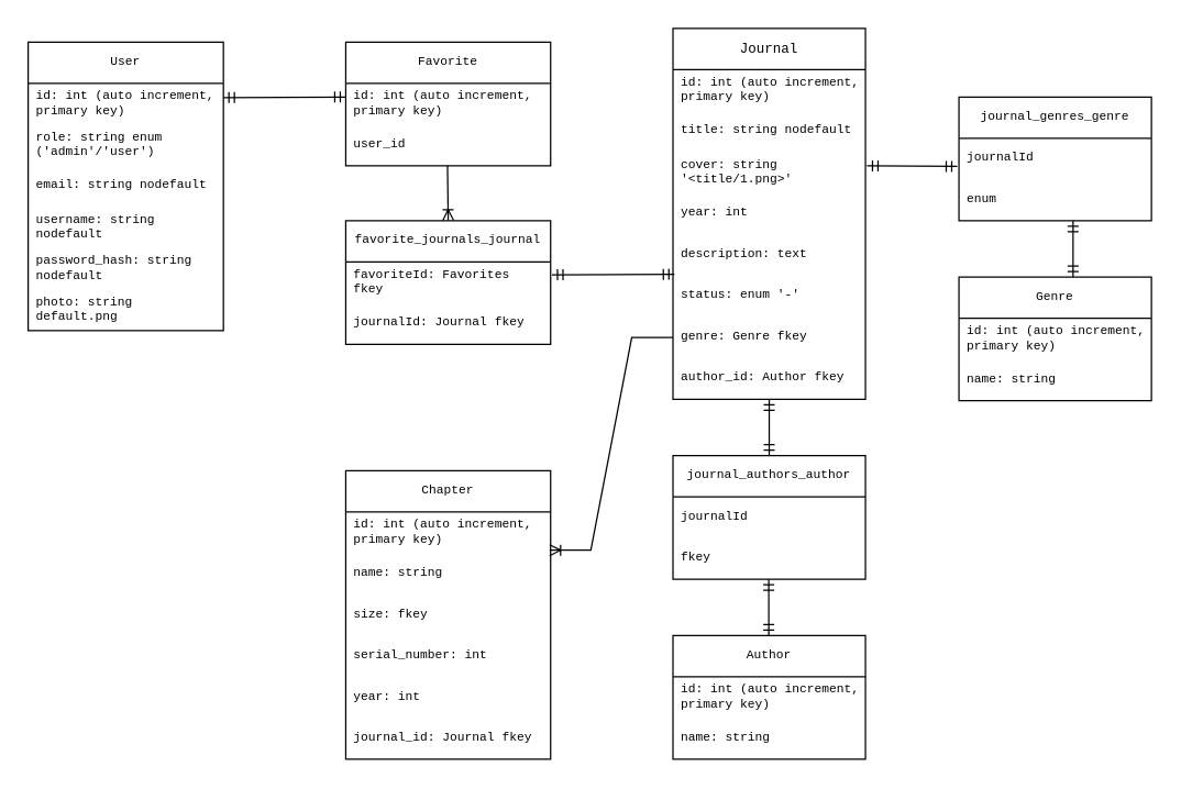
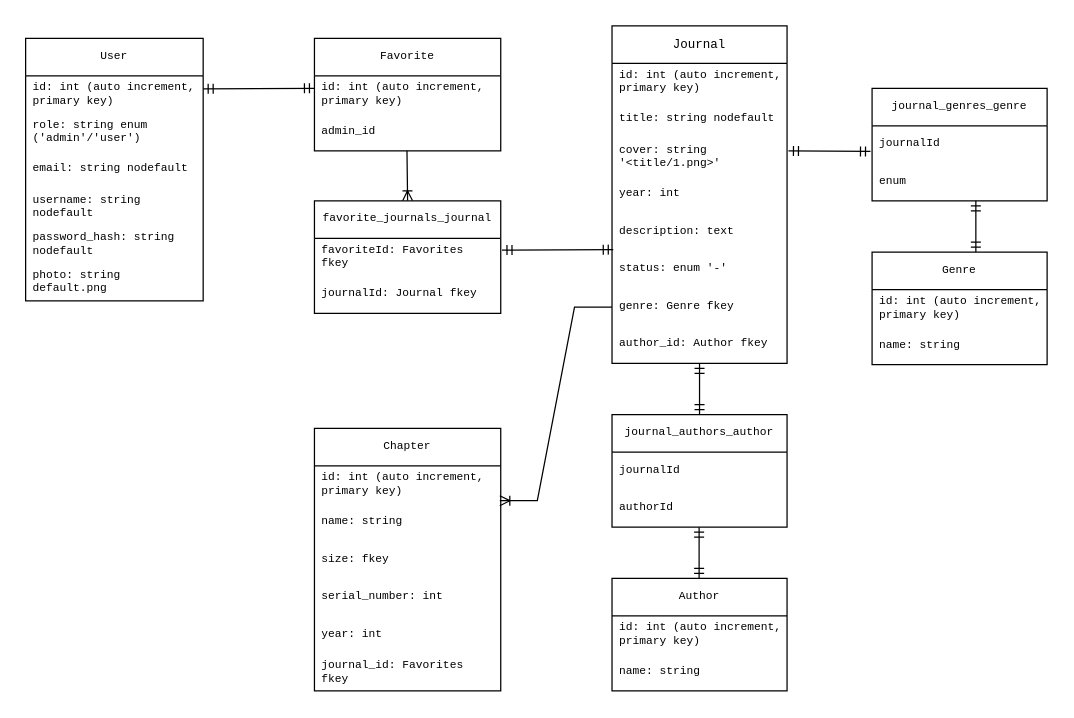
  <mxCell id="0" />
  <mxCell id="1" parent="0" />
  <mxCell id="2" value="User" style="swimlane;fontStyle=0;childLayout=stackLayout;horizontal=1;startSize=30;horizontalStack=0;resizeParent=1;resizeParentMax=0;resizeLast=0;collapsible=1;marginBottom=0;whiteSpace=wrap;html=1;fontSize=9;fontFamily=Courier New;" parent="1" vertex="1"><mxGeometry x="20" y="30" width="142" height="210" as="geometry"><mxRectangle x="120" y="70" width="70" height="30" as="alternateBounds" /></mxGeometry></mxCell>
  <mxCell id="3" value="&lt;div style=&quot;font-size: 9px;&quot;&gt;&lt;font style=&quot;font-size: 9px;&quot;&gt;id: int (auto increment, primary key)&lt;/font&gt;&lt;/div&gt;" style="text;strokeColor=none;fillColor=none;align=left;verticalAlign=middle;spacingLeft=4;spacingRight=4;overflow=hidden;points=[[0,0.5],[1,0.5]];portConstraint=eastwest;rotatable=0;whiteSpace=wrap;html=1;fontSize=9;fontFamily=Courier New;" parent="2" vertex="1"><mxGeometry y="30" width="142" height="30" as="geometry" /></mxCell>
  <mxCell id="4" value="&lt;div style=&quot;font-size: 9px;&quot;&gt;role: string enum&lt;/div&gt;('admin'/'user')" style="text;strokeColor=none;fillColor=none;align=left;verticalAlign=middle;spacingLeft=4;spacingRight=4;overflow=hidden;points=[[0,0.5],[1,0.5]];portConstraint=eastwest;rotatable=0;whiteSpace=wrap;html=1;fontSize=9;fontFamily=Courier New;" parent="2" vertex="1"><mxGeometry y="60" width="142" height="30" as="geometry" /></mxCell>
  <mxCell id="5" value="email: string nodefault" style="text;strokeColor=none;fillColor=none;align=left;verticalAlign=middle;spacingLeft=4;spacingRight=4;overflow=hidden;points=[[0,0.5],[1,0.5]];portConstraint=eastwest;rotatable=0;whiteSpace=wrap;html=1;fontSize=9;fontFamily=Courier New;" parent="2" vertex="1"><mxGeometry y="90" width="142" height="30" as="geometry" /></mxCell>
  <mxCell id="6" value="username: string nodefault" style="text;strokeColor=none;fillColor=none;align=left;verticalAlign=middle;spacingLeft=4;spacingRight=4;overflow=hidden;points=[[0,0.5],[1,0.5]];portConstraint=eastwest;rotatable=0;whiteSpace=wrap;html=1;fontSize=9;fontFamily=Courier New;" parent="2" vertex="1"><mxGeometry y="120" width="142" height="30" as="geometry" /></mxCell>
  <mxCell id="7" value="password_hash: string nodefault" style="text;strokeColor=none;fillColor=none;align=left;verticalAlign=middle;spacingLeft=4;spacingRight=4;overflow=hidden;points=[[0,0.5],[1,0.5]];portConstraint=eastwest;rotatable=0;whiteSpace=wrap;html=1;fontSize=9;fontFamily=Courier New;" parent="2" vertex="1"><mxGeometry y="150" width="142" height="30" as="geometry" /></mxCell>
  <mxCell id="8" value="photo: string default.png" style="text;strokeColor=none;fillColor=none;align=left;verticalAlign=middle;spacingLeft=4;spacingRight=4;overflow=hidden;points=[[0,0.5],[1,0.5]];portConstraint=eastwest;rotatable=0;whiteSpace=wrap;html=1;fontSize=9;fontFamily=Courier New;" parent="2" vertex="1"><mxGeometry y="180" width="142" height="30" as="geometry" /></mxCell>
  <mxCell id="9" value="Favorite" style="swimlane;fontStyle=0;childLayout=stackLayout;horizontal=1;startSize=30;horizontalStack=0;resizeParent=1;resizeParentMax=0;resizeLast=0;collapsible=1;marginBottom=0;whiteSpace=wrap;html=1;fontSize=9;fontFamily=Courier New;" parent="1" vertex="1"><mxGeometry x="251" y="30" width="149" height="90" as="geometry" /></mxCell>
  <mxCell id="10" value="&lt;div style=&quot;font-size: 9px;&quot;&gt;&lt;font style=&quot;font-size: 9px;&quot;&gt;id: int (auto increment, primary key)&lt;/font&gt;&lt;/div&gt;" style="text;strokeColor=none;fillColor=none;align=left;verticalAlign=middle;spacingLeft=4;spacingRight=4;overflow=hidden;points=[[0,0.5],[1,0.5]];portConstraint=eastwest;rotatable=0;whiteSpace=wrap;html=1;fontSize=9;fontFamily=Courier New;" parent="9" vertex="1"><mxGeometry y="30" width="149" height="30" as="geometry" /></mxCell>
- <mxCell id="11" value="user_id" style="text;strokeColor=none;fillColor=none;align=left;verticalAlign=middle;spacingLeft=4;spacingRight=4;overflow=hidden;points=[[0,0.5],[1,0.5]];portConstraint=eastwest;rotatable=0;whiteSpace=wrap;html=1;fontSize=9;fontFamily=Courier New;" parent="9" vertex="1"><mxGeometry y="60" width="149" height="30" as="geometry" /></mxCell>
+ <mxCell id="11" value="admin_id" style="text;strokeColor=none;fillColor=none;align=left;verticalAlign=middle;spacingLeft=4;spacingRight=4;overflow=hidden;points=[[0,0.5],[1,0.5]];portConstraint=eastwest;rotatable=0;whiteSpace=wrap;html=1;fontSize=9;fontFamily=Courier New;" parent="9" vertex="1"><mxGeometry y="60" width="149" height="30" as="geometry" /></mxCell>
  <mxCell id="12" value="&lt;div style=&quot;font-size: 10px;&quot;&gt;Journal&lt;/div&gt;" style="swimlane;fontStyle=0;childLayout=stackLayout;horizontal=1;startSize=30;horizontalStack=0;resizeParent=1;resizeParentMax=0;resizeLast=0;collapsible=1;marginBottom=0;whiteSpace=wrap;html=1;fontSize=10;fontFamily=Courier New;" parent="1" vertex="1"><mxGeometry x="489" y="20" width="140" height="270" as="geometry"><mxRectangle x="120" y="70" width="70" height="30" as="alternateBounds" /></mxGeometry></mxCell>
  <mxCell id="13" value="&lt;div style=&quot;font-size: 9px;&quot;&gt;&lt;font style=&quot;font-size: 9px;&quot;&gt;id: int (auto increment, primary key)&lt;/font&gt;&lt;/div&gt;" style="text;strokeColor=none;fillColor=none;align=left;verticalAlign=middle;spacingLeft=4;spacingRight=4;overflow=hidden;points=[[0,0.5],[1,0.5]];portConstraint=eastwest;rotatable=0;whiteSpace=wrap;html=1;fontSize=9;fontFamily=Courier New;" parent="12" vertex="1"><mxGeometry y="30" width="140" height="30" as="geometry" /></mxCell>
  <mxCell id="14" value="title: string nodefault" style="text;strokeColor=none;fillColor=none;align=left;verticalAlign=middle;spacingLeft=4;spacingRight=4;overflow=hidden;points=[[0,0.5],[1,0.5]];portConstraint=eastwest;rotatable=0;whiteSpace=wrap;html=1;fontSize=9;fontFamily=Courier New;" parent="12" vertex="1"><mxGeometry y="60" width="140" height="30" as="geometry" /></mxCell>
  <mxCell id="15" value="cover: string '&amp;lt;title/1.png&amp;gt;'" style="text;strokeColor=none;fillColor=none;align=left;verticalAlign=middle;spacingLeft=4;spacingRight=4;overflow=hidden;points=[[0,0.5],[1,0.5]];portConstraint=eastwest;rotatable=0;whiteSpace=wrap;html=1;fontSize=9;fontFamily=Courier New;" parent="12" vertex="1"><mxGeometry y="90" width="140" height="30" as="geometry" /></mxCell>
  <mxCell id="16" value="year: int" style="text;strokeColor=none;fillColor=none;align=left;verticalAlign=middle;spacingLeft=4;spacingRight=4;overflow=hidden;points=[[0,0.5],[1,0.5]];portConstraint=eastwest;rotatable=0;whiteSpace=wrap;html=1;fontSize=9;fontFamily=Courier New;" parent="12" vertex="1"><mxGeometry y="120" width="140" height="30" as="geometry" /></mxCell>
  <mxCell id="17" value="description: text" style="text;strokeColor=none;fillColor=none;align=left;verticalAlign=middle;spacingLeft=4;spacingRight=4;overflow=hidden;points=[[0,0.5],[1,0.5]];portConstraint=eastwest;rotatable=0;whiteSpace=wrap;html=1;fontSize=9;fontFamily=Courier New;" parent="12" vertex="1"><mxGeometry y="150" width="140" height="30" as="geometry" /></mxCell>
  <mxCell id="18" value="status: enum '-'" style="text;strokeColor=none;fillColor=none;align=left;verticalAlign=middle;spacingLeft=4;spacingRight=4;overflow=hidden;points=[[0,0.5],[1,0.5]];portConstraint=eastwest;rotatable=0;whiteSpace=wrap;html=1;fontSize=9;fontFamily=Courier New;" parent="12" vertex="1"><mxGeometry y="180" width="140" height="30" as="geometry" /></mxCell>
  <mxCell id="19" value="genre: Genre fkey" style="text;strokeColor=none;fillColor=none;align=left;verticalAlign=middle;spacingLeft=4;spacingRight=4;overflow=hidden;points=[[0,0.5],[1,0.5]];portConstraint=eastwest;rotatable=0;whiteSpace=wrap;html=1;fontSize=9;fontFamily=Courier New;" parent="12" vertex="1"><mxGeometry y="210" width="140" height="30" as="geometry" /></mxCell>
  <mxCell id="20" value="&lt;div style=&quot;font-size: 9px;&quot;&gt;author_id: Author fkey&lt;/div&gt;" style="text;strokeColor=none;fillColor=none;align=left;verticalAlign=middle;spacingLeft=4;spacingRight=4;overflow=hidden;points=[[0,0.5],[1,0.5]];portConstraint=eastwest;rotatable=0;whiteSpace=wrap;html=1;fontSize=9;fontFamily=Courier New;" parent="12" vertex="1"><mxGeometry y="240" width="140" height="30" as="geometry" /></mxCell>
  <mxCell id="21" value="Chapter" style="swimlane;fontStyle=0;childLayout=stackLayout;horizontal=1;startSize=30;horizontalStack=0;resizeParent=1;resizeParentMax=0;resizeLast=0;collapsible=1;marginBottom=0;whiteSpace=wrap;html=1;fontSize=9;fontFamily=Courier New;" parent="1" vertex="1"><mxGeometry x="251" y="342" width="149" height="210" as="geometry"><mxRectangle x="120" y="70" width="70" height="30" as="alternateBounds" /></mxGeometry></mxCell>
  <mxCell id="22" value="&lt;div style=&quot;font-size: 9px;&quot;&gt;&lt;font style=&quot;font-size: 9px;&quot;&gt;id: int (auto increment, primary key)&lt;br style=&quot;font-size: 9px;&quot;&gt;&lt;/font&gt;&lt;/div&gt;" style="text;strokeColor=none;fillColor=none;align=left;verticalAlign=middle;spacingLeft=4;spacingRight=4;overflow=hidden;points=[[0,0.5],[1,0.5]];portConstraint=eastwest;rotatable=0;whiteSpace=wrap;html=1;fontSize=9;fontFamily=Courier New;" parent="21" vertex="1"><mxGeometry y="30" width="149" height="30" as="geometry" /></mxCell>
  <mxCell id="23" value="name: string" style="text;strokeColor=none;fillColor=none;align=left;verticalAlign=middle;spacingLeft=4;spacingRight=4;overflow=hidden;points=[[0,0.5],[1,0.5]];portConstraint=eastwest;rotatable=0;whiteSpace=wrap;html=1;fontSize=9;fontFamily=Courier New;" parent="21" vertex="1"><mxGeometry y="60" width="149" height="30" as="geometry" /></mxCell>
  <mxCell id="24" value="size: fkey" style="text;strokeColor=none;fillColor=none;align=left;verticalAlign=middle;spacingLeft=4;spacingRight=4;overflow=hidden;points=[[0,0.5],[1,0.5]];portConstraint=eastwest;rotatable=0;whiteSpace=wrap;html=1;fontSize=9;fontFamily=Courier New;" parent="21" vertex="1"><mxGeometry y="90" width="149" height="30" as="geometry" /></mxCell>
  <mxCell id="25" value="serial_number: int" style="text;strokeColor=none;fillColor=none;align=left;verticalAlign=middle;spacingLeft=4;spacingRight=4;overflow=hidden;points=[[0,0.5],[1,0.5]];portConstraint=eastwest;rotatable=0;whiteSpace=wrap;html=1;fontSize=9;fontFamily=Courier New;" parent="21" vertex="1"><mxGeometry y="120" width="149" height="30" as="geometry" /></mxCell>
  <mxCell id="26" value="year: int" style="text;strokeColor=none;fillColor=none;align=left;verticalAlign=middle;spacingLeft=4;spacingRight=4;overflow=hidden;points=[[0,0.5],[1,0.5]];portConstraint=eastwest;rotatable=0;whiteSpace=wrap;html=1;fontSize=9;fontFamily=Courier New;" parent="21" vertex="1"><mxGeometry y="150" width="149" height="30" as="geometry" /></mxCell>
- <mxCell id="27" value="&lt;div style=&quot;font-size: 9px;&quot;&gt;journal_id: Journal fkey&lt;/div&gt;" style="text;strokeColor=none;fillColor=none;align=left;verticalAlign=middle;spacingLeft=4;spacingRight=4;overflow=hidden;points=[[0,0.5],[1,0.5]];portConstraint=eastwest;rotatable=0;whiteSpace=wrap;html=1;fontSize=9;fontFamily=Courier New;" parent="21" vertex="1"><mxGeometry y="180" width="149" height="30" as="geometry" /></mxCell>
+ <mxCell id="27" value="&lt;div style=&quot;font-size: 9px;&quot;&gt;journal_id: Favorites fkey&lt;/div&gt;" style="text;strokeColor=none;fillColor=none;align=left;verticalAlign=middle;spacingLeft=4;spacingRight=4;overflow=hidden;points=[[0,0.5],[1,0.5]];portConstraint=eastwest;rotatable=0;whiteSpace=wrap;html=1;fontSize=9;fontFamily=Courier New;" parent="21" vertex="1"><mxGeometry y="180" width="149" height="30" as="geometry" /></mxCell>
  <mxCell id="28" value="Author" style="swimlane;fontStyle=0;childLayout=stackLayout;horizontal=1;startSize=30;horizontalStack=0;resizeParent=1;resizeParentMax=0;resizeLast=0;collapsible=1;marginBottom=0;whiteSpace=wrap;html=1;fontSize=9;fontFamily=Courier New;" parent="1" vertex="1"><mxGeometry x="489" y="462" width="140" height="90" as="geometry" /></mxCell>
  <mxCell id="29" value="&lt;div style=&quot;font-size: 9px;&quot;&gt;&lt;font style=&quot;font-size: 9px;&quot;&gt;id: int (auto increment, primary key)&lt;/font&gt;&lt;/div&gt;" style="text;strokeColor=none;fillColor=none;align=left;verticalAlign=middle;spacingLeft=4;spacingRight=4;overflow=hidden;points=[[0,0.5],[1,0.5]];portConstraint=eastwest;rotatable=0;whiteSpace=wrap;html=1;fontSize=9;fontFamily=Courier New;" parent="28" vertex="1"><mxGeometry y="30" width="140" height="30" as="geometry" /></mxCell>
  <mxCell id="30" value="name: string" style="text;strokeColor=none;fillColor=none;align=left;verticalAlign=middle;spacingLeft=4;spacingRight=4;overflow=hidden;points=[[0,0.5],[1,0.5]];portConstraint=eastwest;rotatable=0;whiteSpace=wrap;html=1;fontSize=9;fontFamily=Courier New;" parent="28" vertex="1"><mxGeometry y="60" width="140" height="30" as="geometry" /></mxCell>
  <mxCell id="31" value="" style="edgeStyle=entityRelationEdgeStyle;fontSize=9;html=1;endArrow=ERoneToMany;rounded=0;entryX=0.995;entryY=-0.072;entryDx=0;entryDy=0;entryPerimeter=0;" parent="1" source="19" target="23" edge="1"><mxGeometry width="100" height="100" relative="1" as="geometry"><mxPoint x="480" y="250" as="sourcePoint" /><mxPoint x="450" y="200" as="targetPoint" /></mxGeometry></mxCell>
  <mxCell id="32" value="" style="html=1;endArrow=ERoneToMany;rounded=0;entryX=0.5;entryY=0;entryDx=0;entryDy=0;fontSize=9;" parent="1" target="33" edge="1"><mxGeometry width="100" height="100" relative="1" as="geometry"><mxPoint x="325" y="120" as="sourcePoint" /><mxPoint x="351.18" y="140.34" as="targetPoint" /></mxGeometry></mxCell>
  <mxCell id="33" value="favorite_journals_journal" style="swimlane;fontStyle=0;childLayout=stackLayout;horizontal=1;startSize=30;horizontalStack=0;resizeParent=1;resizeParentMax=0;resizeLast=0;collapsible=1;marginBottom=0;whiteSpace=wrap;html=1;fontSize=9;fontFamily=Courier New;" parent="1" vertex="1"><mxGeometry x="251" y="160" width="149" height="90" as="geometry" /></mxCell>
  <mxCell id="34" value="favoriteId: Favorites fkey" style="text;strokeColor=none;fillColor=none;align=left;verticalAlign=middle;spacingLeft=4;spacingRight=4;overflow=hidden;points=[[0,0.5],[1,0.5]];portConstraint=eastwest;rotatable=0;whiteSpace=wrap;html=1;fontSize=9;fontFamily=Courier New;" parent="33" vertex="1"><mxGeometry y="30" width="149" height="30" as="geometry" /></mxCell>
  <mxCell id="35" value="journalId: Journal fkey" style="text;strokeColor=none;fillColor=none;align=left;verticalAlign=middle;spacingLeft=4;spacingRight=4;overflow=hidden;points=[[0,0.5],[1,0.5]];portConstraint=eastwest;rotatable=0;whiteSpace=wrap;html=1;fontSize=9;fontFamily=Courier New;" parent="33" vertex="1"><mxGeometry y="60" width="149" height="30" as="geometry" /></mxCell>
  <mxCell id="36" value="" style="fontSize=9;html=1;endArrow=ERmandOne;startArrow=ERmandOne;rounded=0;" parent="1" edge="1"><mxGeometry width="100" height="100" relative="1" as="geometry"><mxPoint x="162" y="70.42" as="sourcePoint" /><mxPoint x="251" y="70" as="targetPoint" /></mxGeometry></mxCell>
  <mxCell id="37" value="" style="fontSize=9;html=1;endArrow=ERmandOne;startArrow=ERmandOne;rounded=0;" parent="1" edge="1"><mxGeometry width="100" height="100" relative="1" as="geometry"><mxPoint x="401" y="199.42" as="sourcePoint" /><mxPoint x="490" y="199" as="targetPoint" /></mxGeometry></mxCell>
  <mxCell id="38" value="Genre" style="swimlane;fontStyle=0;childLayout=stackLayout;horizontal=1;startSize=30;horizontalStack=0;resizeParent=1;resizeParentMax=0;resizeLast=0;collapsible=1;marginBottom=0;whiteSpace=wrap;html=1;fontSize=9;fontFamily=Courier New;" parent="1" vertex="1"><mxGeometry x="697" y="201" width="140" height="90" as="geometry" /></mxCell>
  <mxCell id="39" value="&lt;div style=&quot;font-size: 9px;&quot;&gt;&lt;font style=&quot;font-size: 9px;&quot;&gt;id: int (auto increment, primary key)&lt;/font&gt;&lt;/div&gt;" style="text;strokeColor=none;fillColor=none;align=left;verticalAlign=middle;spacingLeft=4;spacingRight=4;overflow=hidden;points=[[0,0.5],[1,0.5]];portConstraint=eastwest;rotatable=0;whiteSpace=wrap;html=1;fontSize=9;fontFamily=Courier New;" parent="38" vertex="1"><mxGeometry y="30" width="140" height="30" as="geometry" /></mxCell>
  <mxCell id="40" value="name: string" style="text;strokeColor=none;fillColor=none;align=left;verticalAlign=middle;spacingLeft=4;spacingRight=4;overflow=hidden;points=[[0,0.5],[1,0.5]];portConstraint=eastwest;rotatable=0;whiteSpace=wrap;html=1;fontSize=9;fontFamily=Courier New;" parent="38" vertex="1"><mxGeometry y="60" width="140" height="30" as="geometry" /></mxCell>
  <mxCell id="41" value="journal_authors_author" style="swimlane;fontStyle=0;childLayout=stackLayout;horizontal=1;startSize=30;horizontalStack=0;resizeParent=1;resizeParentMax=0;resizeLast=0;collapsible=1;marginBottom=0;whiteSpace=wrap;html=1;fontSize=9;fontFamily=Courier New;" parent="1" vertex="1"><mxGeometry x="489" y="331" width="140" height="90" as="geometry" /></mxCell>
  <mxCell id="42" value="&lt;div style=&quot;font-size: 9px;&quot;&gt;&lt;font style=&quot;font-size: 9px;&quot;&gt;journalId&lt;/font&gt;&lt;/div&gt;" style="text;strokeColor=none;fillColor=none;align=left;verticalAlign=middle;spacingLeft=4;spacingRight=4;overflow=hidden;points=[[0,0.5],[1,0.5]];portConstraint=eastwest;rotatable=0;whiteSpace=wrap;html=1;fontSize=9;fontFamily=Courier New;" parent="41" vertex="1"><mxGeometry y="30" width="140" height="30" as="geometry" /></mxCell>
- <mxCell id="43" value="fkey" style="text;strokeColor=none;fillColor=none;align=left;verticalAlign=middle;spacingLeft=4;spacingRight=4;overflow=hidden;points=[[0,0.5],[1,0.5]];portConstraint=eastwest;rotatable=0;whiteSpace=wrap;html=1;fontSize=9;fontFamily=Courier New;" parent="41" vertex="1"><mxGeometry y="60" width="140" height="30" as="geometry" /></mxCell>
+ <mxCell id="43" value="authorId" style="text;strokeColor=none;fillColor=none;align=left;verticalAlign=middle;spacingLeft=4;spacingRight=4;overflow=hidden;points=[[0,0.5],[1,0.5]];portConstraint=eastwest;rotatable=0;whiteSpace=wrap;html=1;fontSize=9;fontFamily=Courier New;" parent="41" vertex="1"><mxGeometry y="60" width="140" height="30" as="geometry" /></mxCell>
  <mxCell id="44" value="" style="fontSize=9;html=1;endArrow=ERmandOne;startArrow=ERmandOne;rounded=0;entryX=0.5;entryY=0;entryDx=0;entryDy=0;" parent="1" target="41" edge="1"><mxGeometry width="100" height="100" relative="1" as="geometry"><mxPoint x="559" y="290" as="sourcePoint" /><mxPoint x="569" y="310" as="targetPoint" /></mxGeometry></mxCell>
  <mxCell id="45" value="" style="fontSize=9;html=1;endArrow=ERmandOne;startArrow=ERmandOne;rounded=0;entryX=0.5;entryY=0;entryDx=0;entryDy=0;" parent="1" edge="1"><mxGeometry width="100" height="100" relative="1" as="geometry"><mxPoint x="558.66" y="421" as="sourcePoint" /><mxPoint x="558.66" y="462" as="targetPoint" /></mxGeometry></mxCell>
  <mxCell id="46" value="journal_genres_genre" style="swimlane;fontStyle=0;childLayout=stackLayout;horizontal=1;startSize=30;horizontalStack=0;resizeParent=1;resizeParentMax=0;resizeLast=0;collapsible=1;marginBottom=0;whiteSpace=wrap;html=1;fontSize=9;fontFamily=Courier New;" parent="1" vertex="1"><mxGeometry x="697" y="70" width="140" height="90" as="geometry" /></mxCell>
  <mxCell id="47" value="&lt;div style=&quot;font-size: 9px;&quot;&gt;&lt;font style=&quot;font-size: 9px;&quot;&gt;journalId&lt;/font&gt;&lt;/div&gt;" style="text;strokeColor=none;fillColor=none;align=left;verticalAlign=middle;spacingLeft=4;spacingRight=4;overflow=hidden;points=[[0,0.5],[1,0.5]];portConstraint=eastwest;rotatable=0;whiteSpace=wrap;html=1;fontSize=9;fontFamily=Courier New;" parent="46" vertex="1"><mxGeometry y="30" width="140" height="30" as="geometry" /></mxCell>
  <mxCell id="48" value="enum" style="text;strokeColor=none;fillColor=none;align=left;verticalAlign=middle;spacingLeft=4;spacingRight=4;overflow=hidden;points=[[0,0.5],[1,0.5]];portConstraint=eastwest;rotatable=0;whiteSpace=wrap;html=1;fontSize=9;fontFamily=Courier New;" parent="46" vertex="1"><mxGeometry y="60" width="140" height="30" as="geometry" /></mxCell>
  <mxCell id="49" value="" style="fontSize=9;html=1;endArrow=ERmandOne;startArrow=ERmandOne;rounded=0;entryX=0.5;entryY=0;entryDx=0;entryDy=0;" parent="1" edge="1"><mxGeometry width="100" height="100" relative="1" as="geometry"><mxPoint x="780" y="160" as="sourcePoint" /><mxPoint x="780" y="201" as="targetPoint" /></mxGeometry></mxCell>
  <mxCell id="50" value="" style="fontSize=9;html=1;endArrow=ERmandOne;startArrow=ERmandOne;rounded=0;entryX=1.008;entryY=0.035;entryDx=0;entryDy=0;exitX=-0.009;exitY=0.384;exitDx=0;exitDy=0;exitPerimeter=0;entryPerimeter=0;" parent="1" edge="1"><mxGeometry width="100" height="100" relative="1" as="geometry"><mxPoint x="695.74" y="120.52" as="sourcePoint" /><mxPoint x="630.12" y="120.05" as="targetPoint" /></mxGeometry></mxCell>
